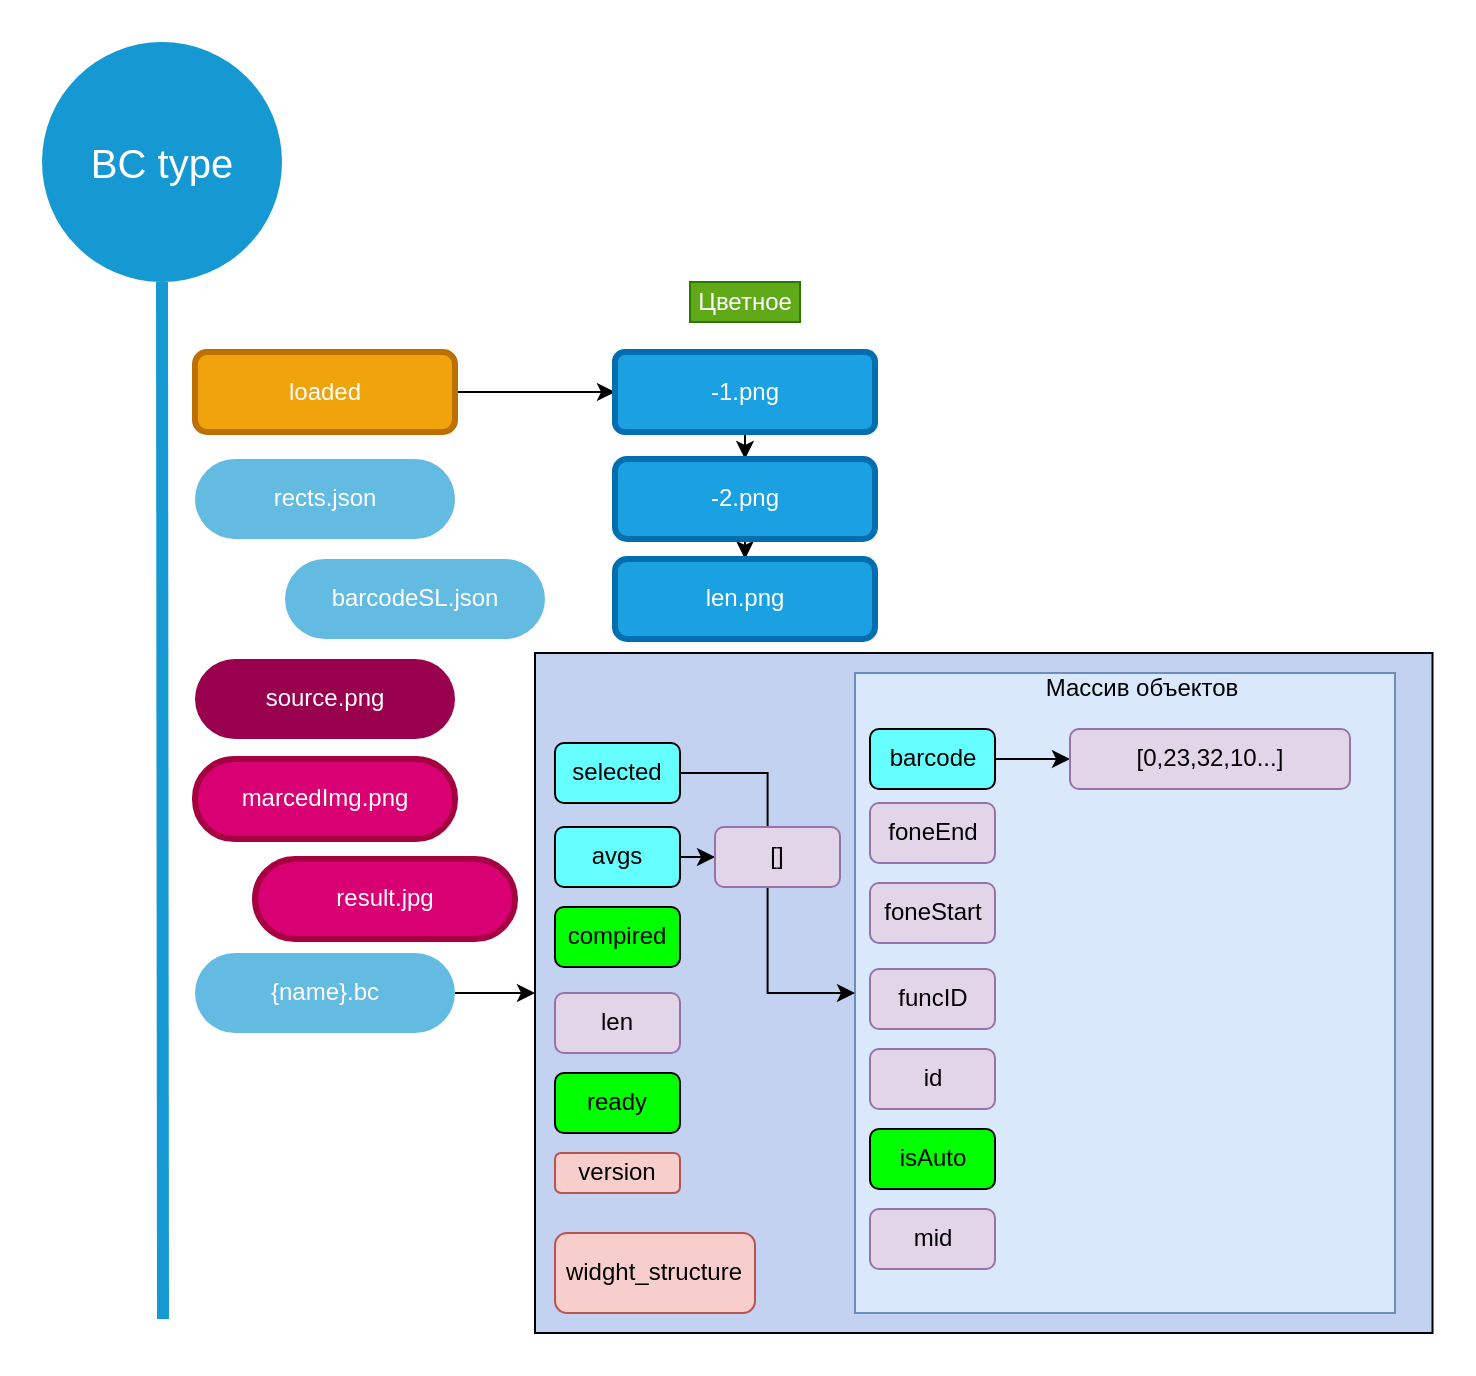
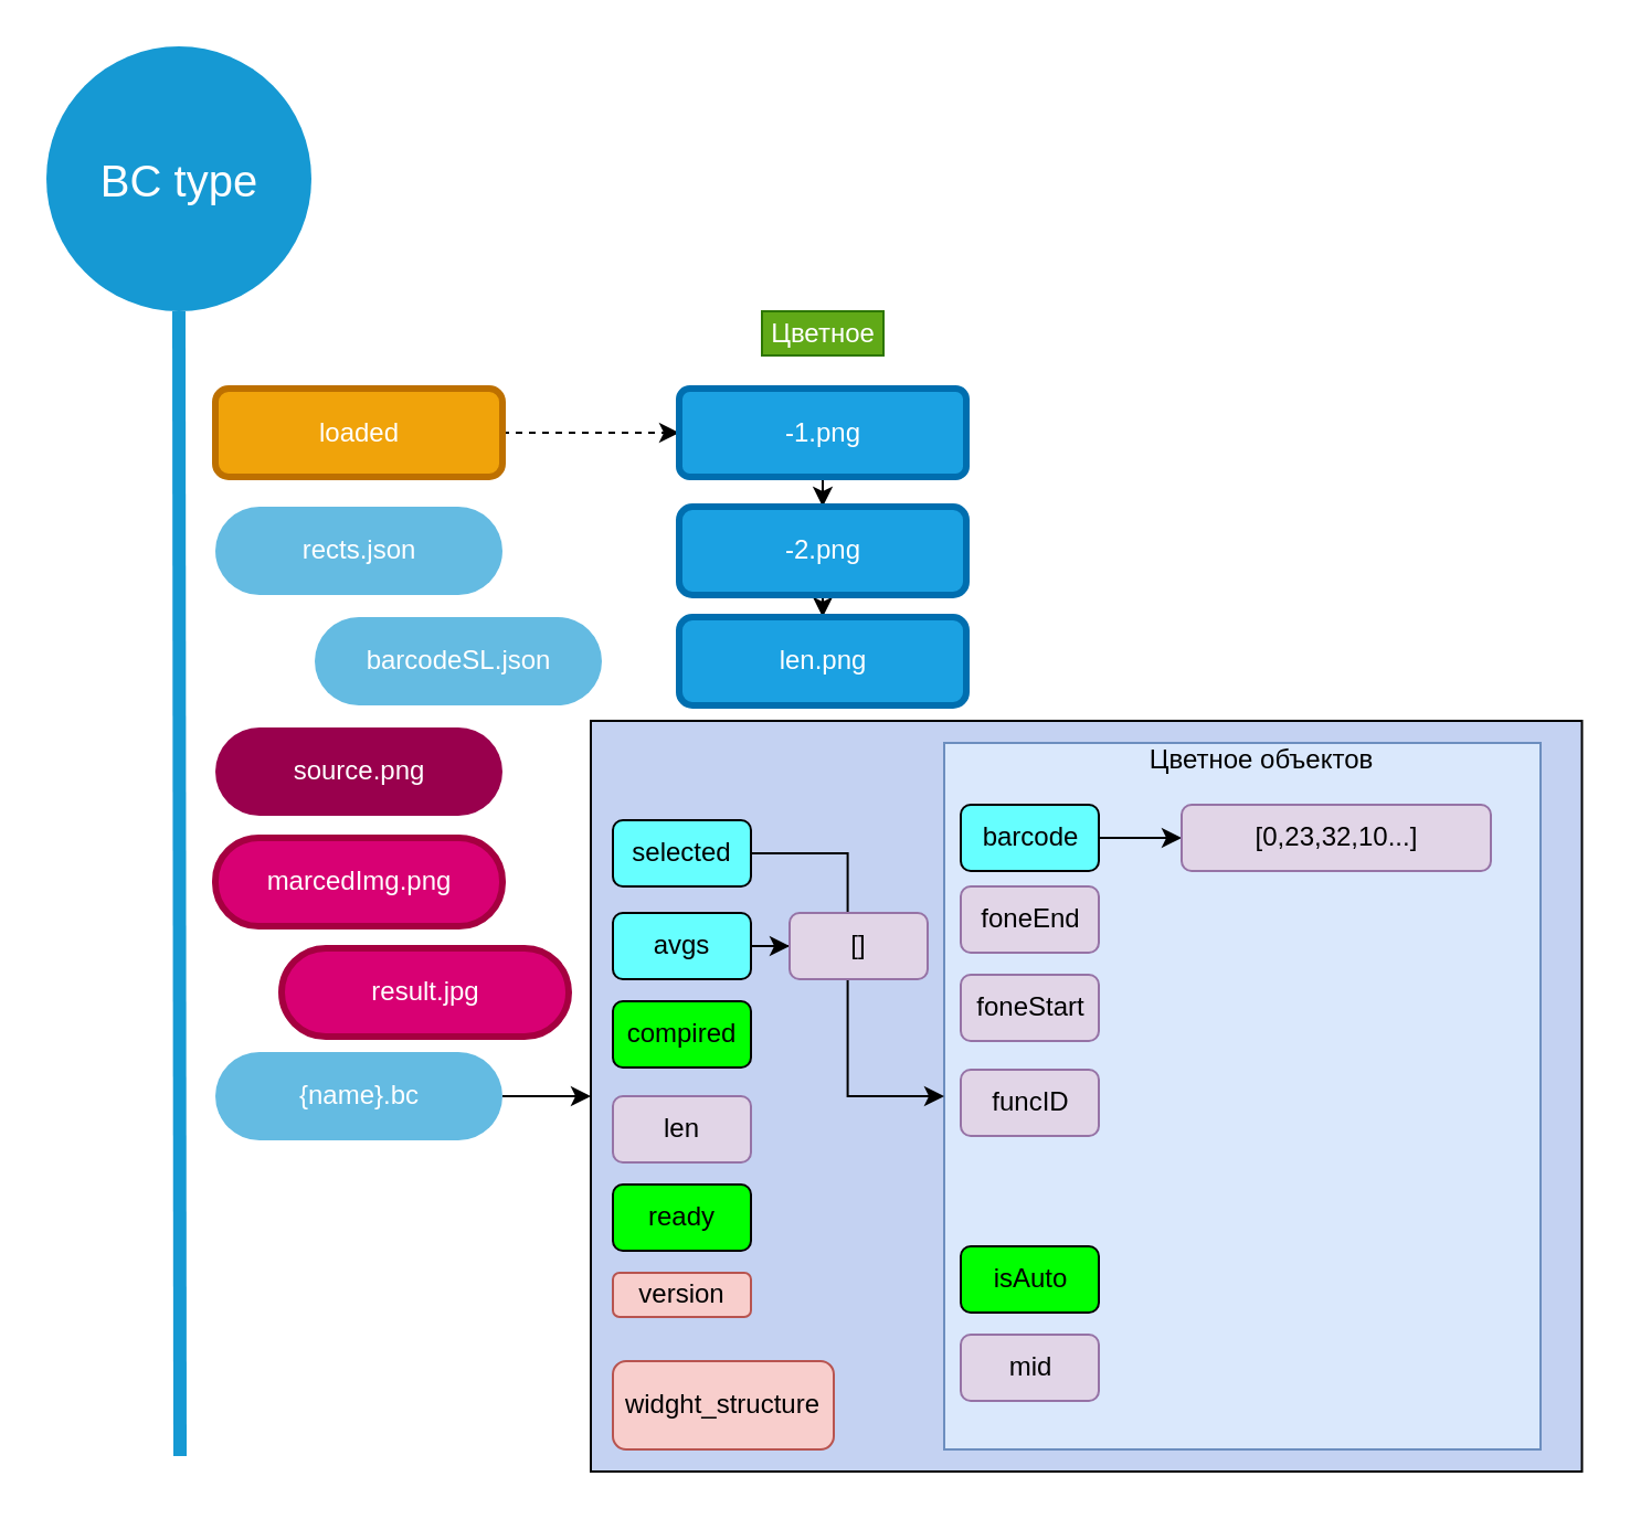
  <mxCell id="0" />
  <mxCell id="1" parent="0" />
  <mxCell id="2" value="" style="rounded=0;whiteSpace=wrap;html=1;fillColor=#C4D2F2;" parent="1" vertex="1"><mxGeometry x="267" y="326" width="448.75" height="340" as="geometry" /></mxCell>
  <mxCell id="3" value="" style="rounded=0;whiteSpace=wrap;html=1;fillColor=#dae8fc;strokeColor=#6c8ebf;" parent="1" vertex="1"><mxGeometry x="427" y="336" width="270" height="320" as="geometry" /></mxCell>
  <mxCell id="4" value="BC type" style="ellipse;whiteSpace=wrap;html=1;shadow=0;fontFamily=Helvetica;fontSize=20;fontColor=#FFFFFF;align=center;strokeWidth=3;fillColor=#1699D3;strokeColor=none;direction=south;" parent="1" vertex="1"><mxGeometry x="20.5" y="20.5" width="120" height="120" as="geometry" /></mxCell>
  <mxCell id="5" style="endArrow=none;strokeWidth=6;strokeColor=#1699D3;html=1;" parent="1" target="4" edge="1"><mxGeometry relative="1" as="geometry"><mxPoint x="81" y="659" as="sourcePoint" /></mxGeometry></mxCell>
- <mxCell id="6" value="" style="edgeStyle=orthogonalEdgeStyle;rounded=0;orthogonalLoop=1;jettySize=auto;html=1;" parent="1" source="7" target="9" edge="1"><mxGeometry relative="1" as="geometry" /></mxCell>
+ <mxCell id="6" value="" style="edgeStyle=orthogonalEdgeStyle;rounded=0;orthogonalLoop=1;jettySize=auto;html=1;dashed=1;" parent="1" source="7" target="9" edge="1"><mxGeometry relative="1" as="geometry" /></mxCell>
  <mxCell id="7" value="loaded" style="rounded=1;fillColor=#f0a30a;strokeColor=#BD7000;strokeWidth=3;shadow=0;html=1;fontColor=#ffffff;" parent="1" vertex="1"><mxGeometry x="97" y="175.5" width="130" height="40" as="geometry" /></mxCell>
  <mxCell id="8" value="" style="edgeStyle=orthogonalEdgeStyle;rounded=0;orthogonalLoop=1;jettySize=auto;html=1;" parent="1" source="9" target="11" edge="1"><mxGeometry relative="1" as="geometry" /></mxCell>
  <mxCell id="9" value="-1.png" style="rounded=1;fillColor=#1ba1e2;strokeColor=#006EAF;strokeWidth=3;shadow=0;html=1;fontColor=#ffffff;arcSize=12;" parent="1" vertex="1"><mxGeometry x="307" y="175.5" width="130" height="40" as="geometry" /></mxCell>
  <mxCell id="10" value="" style="edgeStyle=orthogonalEdgeStyle;rounded=0;orthogonalLoop=1;jettySize=auto;html=1;" parent="1" source="11" target="12" edge="1"><mxGeometry relative="1" as="geometry" /></mxCell>
  <mxCell id="11" value="-2.png" style="rounded=1;fillColor=#1ba1e2;strokeColor=#006EAF;strokeWidth=3;shadow=0;html=1;fontColor=#ffffff;" parent="1" vertex="1"><mxGeometry x="307" y="229" width="130" height="40" as="geometry" /></mxCell>
  <mxCell id="12" value="len.png" style="rounded=1;fillColor=#1ba1e2;strokeColor=#006EAF;strokeWidth=3;shadow=0;html=1;fontColor=#ffffff;" parent="1" vertex="1"><mxGeometry x="307" y="279" width="130" height="40" as="geometry" /></mxCell>
  <mxCell id="13" value="rects.json" style="rounded=1;fillColor=#64BBE2;strokeColor=none;strokeWidth=3;shadow=0;html=1;fontColor=#FFFFFF;arcSize=50;" parent="1" vertex="1"><mxGeometry x="97" y="229" width="130" height="40" as="geometry" /></mxCell>
  <mxCell id="14" value="barcodeSL.json" style="rounded=1;fillColor=#64BBE2;strokeColor=none;strokeWidth=3;shadow=0;html=1;fontColor=#FFFFFF;arcSize=50;" parent="1" vertex="1"><mxGeometry x="142" y="279" width="130" height="40" as="geometry" /></mxCell>
  <mxCell id="15" value="source.png" style="rounded=1;fillColor=#99004D;strokeColor=none;strokeWidth=3;shadow=0;html=1;fontColor=#FFFFFF;arcSize=50;" parent="1" vertex="1"><mxGeometry x="97" y="329" width="130" height="40" as="geometry" /></mxCell>
  <mxCell id="16" value="marcedImg.png" style="rounded=1;fillColor=#d80073;strokeColor=#A50040;strokeWidth=3;shadow=0;html=1;fontColor=#ffffff;arcSize=49;" parent="1" vertex="1"><mxGeometry x="97" y="379" width="130" height="40" as="geometry" /></mxCell>
  <mxCell id="17" value="result.jpg" style="rounded=1;fillColor=#d80073;strokeColor=#A50040;strokeWidth=3;shadow=0;html=1;fontColor=#ffffff;arcSize=50;" parent="1" vertex="1"><mxGeometry x="127" y="429" width="130" height="40" as="geometry" /></mxCell>
  <mxCell id="18" value="" style="edgeStyle=orthogonalEdgeStyle;rounded=0;orthogonalLoop=1;jettySize=auto;html=1;" parent="1" source="19" target="2" edge="1"><mxGeometry relative="1" as="geometry"><mxPoint x="267" y="446" as="sourcePoint" /></mxGeometry></mxCell>
  <mxCell id="19" value="{name}.bc" style="rounded=1;fillColor=#64BBE2;strokeColor=none;strokeWidth=3;shadow=0;html=1;fontColor=#FFFFFF;arcSize=50;" parent="1" vertex="1"><mxGeometry x="97" y="476" width="130" height="40" as="geometry" /></mxCell>
  <mxCell id="20" value="Цветное" style="text;html=1;strokeColor=#2D7600;fillColor=#60a917;align=center;verticalAlign=middle;whiteSpace=wrap;rounded=0;fontColor=#ffffff;" parent="1" vertex="1"><mxGeometry x="344.5" y="140.5" width="55" height="20" as="geometry" /></mxCell>
  <mxCell id="21" value="" style="edgeStyle=orthogonalEdgeStyle;rounded=0;orthogonalLoop=1;jettySize=auto;html=1;" parent="1" source="22" target="39" edge="1"><mxGeometry relative="1" as="geometry" /></mxCell>
  <mxCell id="22" value="avgs" style="rounded=1;whiteSpace=wrap;html=1;fillColor=#66FFFF;" parent="1" vertex="1"><mxGeometry x="277" y="413" width="62.5" height="30" as="geometry" /></mxCell>
  <mxCell id="23" value="compired" style="rounded=1;whiteSpace=wrap;html=1;fillColor=#00FF00;" parent="1" vertex="1"><mxGeometry x="277" y="453" width="62.5" height="30" as="geometry" /></mxCell>
  <mxCell id="24" value="len" style="rounded=1;whiteSpace=wrap;html=1;fillColor=#e1d5e7;strokeColor=#9673a6;" parent="1" vertex="1"><mxGeometry x="277" y="496" width="62.5" height="30" as="geometry" /></mxCell>
  <mxCell id="25" value="ready" style="rounded=1;whiteSpace=wrap;html=1;fillColor=#00FF00;" parent="1" vertex="1"><mxGeometry x="277" y="536" width="62.5" height="30" as="geometry" /></mxCell>
  <mxCell id="26" value="version" style="rounded=1;whiteSpace=wrap;html=1;fillColor=#f8cecc;strokeColor=#b85450;" parent="1" vertex="1"><mxGeometry x="277" y="576" width="62.5" height="20" as="geometry" /></mxCell>
  <mxCell id="27" value="widght_structure" style="rounded=1;whiteSpace=wrap;html=1;fillColor=#f8cecc;strokeColor=#b85450;" parent="1" vertex="1"><mxGeometry x="277" y="616" width="100" height="40" as="geometry" /></mxCell>
  <mxCell id="28" value="" style="edgeStyle=orthogonalEdgeStyle;rounded=0;orthogonalLoop=1;jettySize=auto;html=1;" parent="1" source="29" target="3" edge="1"><mxGeometry relative="1" as="geometry"><mxPoint x="419.5" y="386" as="targetPoint" /></mxGeometry></mxCell>
  <mxCell id="29" value="selected" style="rounded=1;whiteSpace=wrap;html=1;fillColor=#66FFFF;" parent="1" vertex="1"><mxGeometry x="277" y="371" width="62.5" height="30" as="geometry" /></mxCell>
  <mxCell id="30" value="" style="edgeStyle=orthogonalEdgeStyle;rounded=0;orthogonalLoop=1;jettySize=auto;html=1;" parent="1" source="31" target="37" edge="1"><mxGeometry relative="1" as="geometry" /></mxCell>
  <mxCell id="31" value="barcode" style="rounded=1;whiteSpace=wrap;html=1;fillColor=#66FFFF;" parent="1" vertex="1"><mxGeometry x="434.5" y="364" width="62.5" height="30" as="geometry" /></mxCell>
  <mxCell id="32" value="foneEnd" style="rounded=1;whiteSpace=wrap;html=1;fillColor=#e1d5e7;strokeColor=#9673a6;" parent="1" vertex="1"><mxGeometry x="434.5" y="401" width="62.5" height="30" as="geometry" /></mxCell>
  <mxCell id="33" value="foneStart" style="rounded=1;whiteSpace=wrap;html=1;fillColor=#e1d5e7;strokeColor=#9673a6;" parent="1" vertex="1"><mxGeometry x="434.5" y="441" width="62.5" height="30" as="geometry" /></mxCell>
  <mxCell id="34" value="funcID" style="rounded=1;whiteSpace=wrap;html=1;fillColor=#e1d5e7;strokeColor=#9673a6;" parent="1" vertex="1"><mxGeometry x="434.5" y="484" width="62.5" height="30" as="geometry" /></mxCell>
- <mxCell id="35" value="id" style="rounded=1;whiteSpace=wrap;html=1;fillColor=#e1d5e7;strokeColor=#9673a6;" parent="1" vertex="1"><mxGeometry x="434.5" y="524" width="62.5" height="30" as="geometry" /></mxCell>
  <mxCell id="36" value="isAuto" style="rounded=1;whiteSpace=wrap;html=1;fillColor=#00FF00;" parent="1" vertex="1"><mxGeometry x="434.5" y="564" width="62.5" height="30" as="geometry" /></mxCell>
  <mxCell id="37" value="[0,23,32,10...]" style="rounded=1;whiteSpace=wrap;html=1;fillColor=#e1d5e7;strokeColor=#9673a6;" parent="1" vertex="1"><mxGeometry x="534.5" y="364" width="140" height="30" as="geometry" /></mxCell>
  <mxCell id="38" value="mid" style="rounded=1;whiteSpace=wrap;html=1;fillColor=#e1d5e7;strokeColor=#9673a6;" parent="1" vertex="1"><mxGeometry x="434.5" y="604" width="62.5" height="30" as="geometry" /></mxCell>
  <mxCell id="39" value="[]" style="rounded=1;whiteSpace=wrap;html=1;fillColor=#e1d5e7;strokeColor=#9673a6;" parent="1" vertex="1"><mxGeometry x="357" y="413" width="62.5" height="30" as="geometry" /></mxCell>
- <mxCell id="40" value="Массив объектов" style="text;html=1;strokeColor=none;fillColor=none;align=center;verticalAlign=middle;whiteSpace=wrap;rounded=0;" parent="1" vertex="1"><mxGeometry x="495" y="334" width="152" height="20" as="geometry" /></mxCell>
+ <mxCell id="40" value="Цветное объектов" style="text;html=1;strokeColor=none;fillColor=none;align=center;verticalAlign=middle;whiteSpace=wrap;rounded=0;" parent="1" vertex="1"><mxGeometry x="495" y="334" width="152" height="20" as="geometry" /></mxCell>
